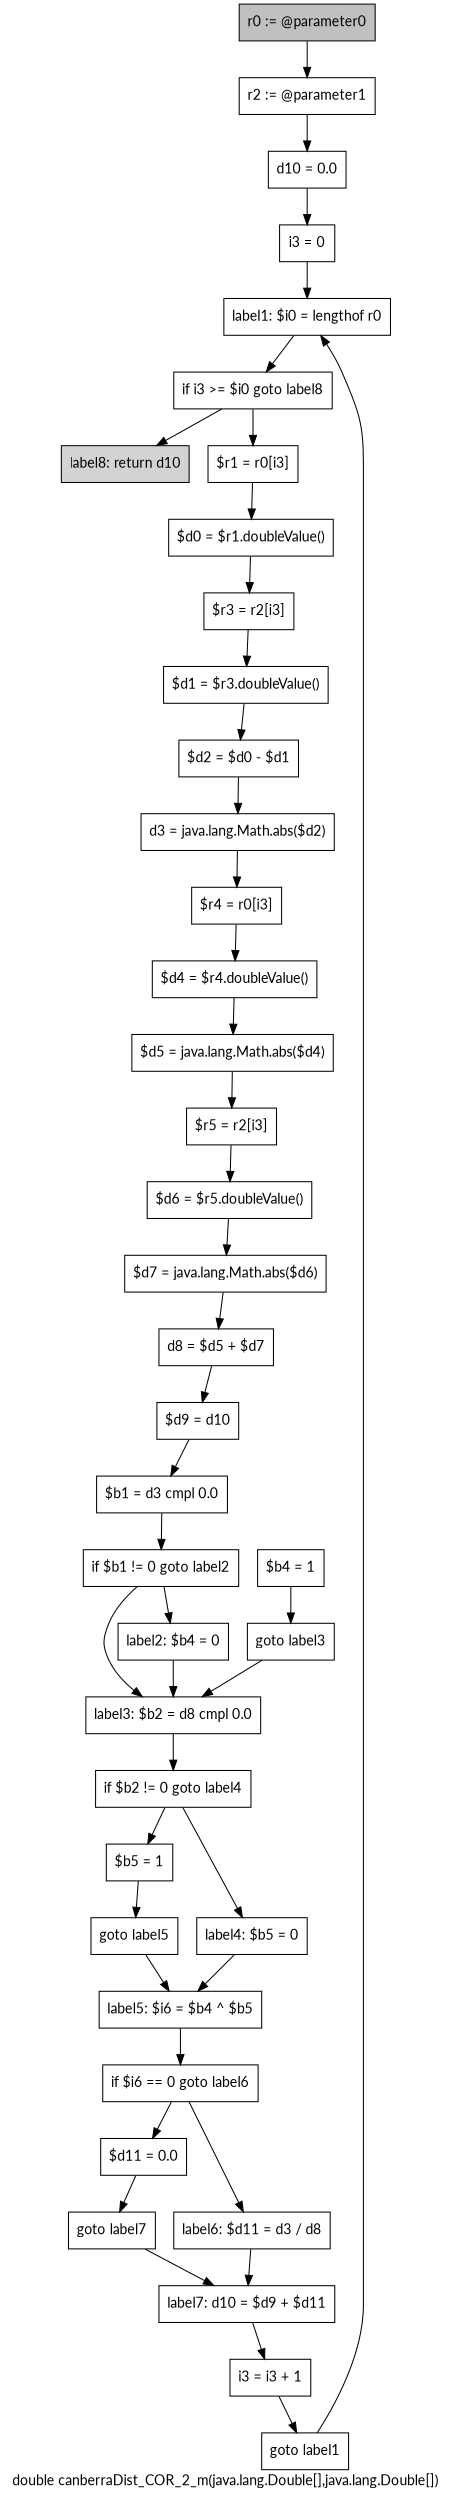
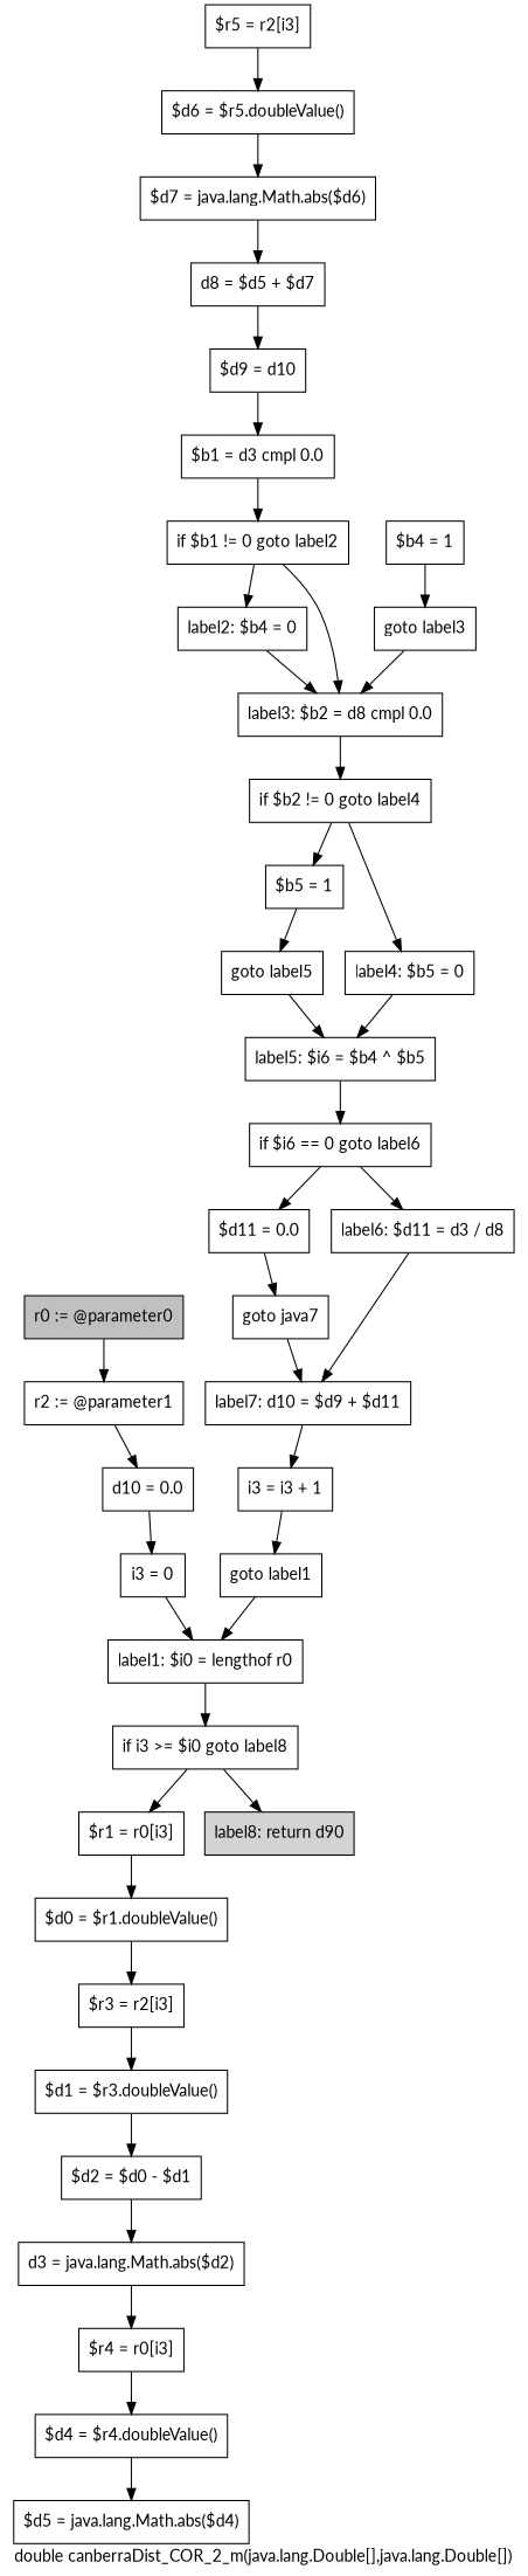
  digraph {
    fontname=Lato
    label="double canberraDist_COR_2_m(java.lang.Double[],java.lang.Double[])"
    node [fontname=Lato shape=box]
    edge [fontname=Lato]
    n1 [fillcolor=gray label="r0 := @parameter0" style=filled]
    n2 [label="r2 := @parameter1"]
    n3 [label="d10 = 0.0"]
    n4 [label="i3 = 0"]
    n5 [label="label1: $i0 = lengthof r0"]
    n6 [label="if i3 >= $i0 goto label8"]
    n7 [label="$r1 = r0[i3]"]
-   n8 [fillcolor=lightgray label="label8: return d10" style=filled]
+   n8 [fillcolor=lightgray label="label8: return d90" style=filled]
    n9 [label="$d0 = $r1.doubleValue()"]
    n10 [label="$r3 = r2[i3]"]
    n11 [label="$d1 = $r3.doubleValue()"]
    n12 [label="$d2 = $d0 - $d1"]
    n13 [label="d3 = java.lang.Math.abs($d2)"]
    n14 [label="$r4 = r0[i3]"]
    n15 [label="$d4 = $r4.doubleValue()"]
    n16 [label="$d5 = java.lang.Math.abs($d4)"]
    n17 [label="$r5 = r2[i3]"]
    n18 [label="$d6 = $r5.doubleValue()"]
    n19 [label="$d7 = java.lang.Math.abs($d6)"]
    n20 [label="d8 = $d5 + $d7"]
    n21 [label="$d9 = d10"]
    n22 [label="$b1 = d3 cmpl 0.0"]
    n23 [label="if $b1 != 0 goto label2"]
    n24 [label="label2: $b4 = 0"]
    n25 [label="label3: $b2 = d8 cmpl 0.0"]
    n26 [label="$b4 = 1"]
    n27 [label="goto label3"]
    n28 [label="if $b2 != 0 goto label4"]
    n29 [label="$b5 = 1"]
    n30 [label="label4: $b5 = 0"]
    n31 [label="goto label5"]
    n32 [label="label5: $i6 = $b4 ^ $b5"]
    n33 [label="if $i6 == 0 goto label6"]
    n34 [label="$d11 = 0.0"]
    n35 [label="label6: $d11 = d3 / d8"]
-   n36 [label="goto label7"]
+   n36 [label="goto java7"]
    n37 [label="label7: d10 = $d9 + $d11"]
    n38 [label="i3 = i3 + 1"]
    n39 [label="goto label1"]
    n1 -> n2
    n2 -> n3
    n3 -> n4
    n4 -> n5
    n5 -> n6
    n6 -> n7
    n6 -> n8
    n7 -> n9
    n9 -> n10
    n10 -> n11
    n11 -> n12
    n12 -> n13
    n13 -> n14
    n14 -> n15
    n15 -> n16
-   n16 -> n17
    n17 -> n18
    n18 -> n19
    n19 -> n20
    n20 -> n21
    n21 -> n22
    n22 -> n23
    n23 -> n24
    n23 -> n25
    n24 -> n25
    n25 -> n28
    n26 -> n27
    n27 -> n25
    n28 -> n29
    n28 -> n30
    n29 -> n31
    n30 -> n32
    n31 -> n32
    n32 -> n33
    n33 -> n34
    n33 -> n35
    n34 -> n36
    n35 -> n37
    n36 -> n37
    n37 -> n38
    n38 -> n39
    n39 -> n5
  }
